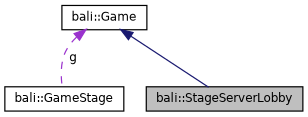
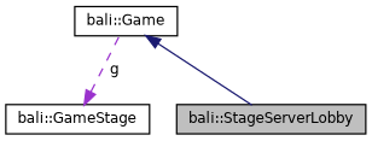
  digraph {
    node [color=black fillcolor=white fontname=Helvetica fontsize=10 shape=record style=filled]
    edge [dir=back fontname=Helvetica fontsize=10 labelfontname=Helvetica labelfontsize=10]
    n1 [fillcolor=grey75 fontcolor=black height=0.2 label="bali::StageServerLobby" width=0.4]
    n2 [height=0.2 label="bali::GameStage" width=0.4]
    n3 [height=0.2 label="bali::Game" width=0.4]
    n3 -> n1 [color=midnightblue style=solid]
-   n3 -> n2 [color=darkorchid3 label=" g" style=dashed]
+   n2 -> n3 [color=darkorchid3 label=" g" style=dashed]
  }
